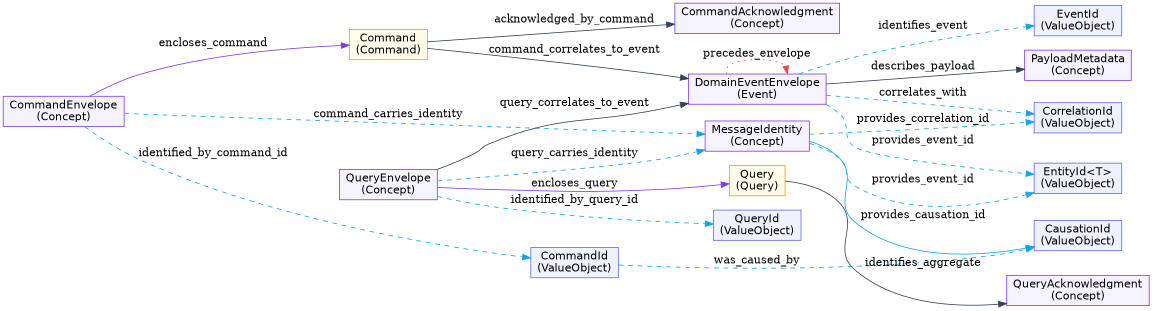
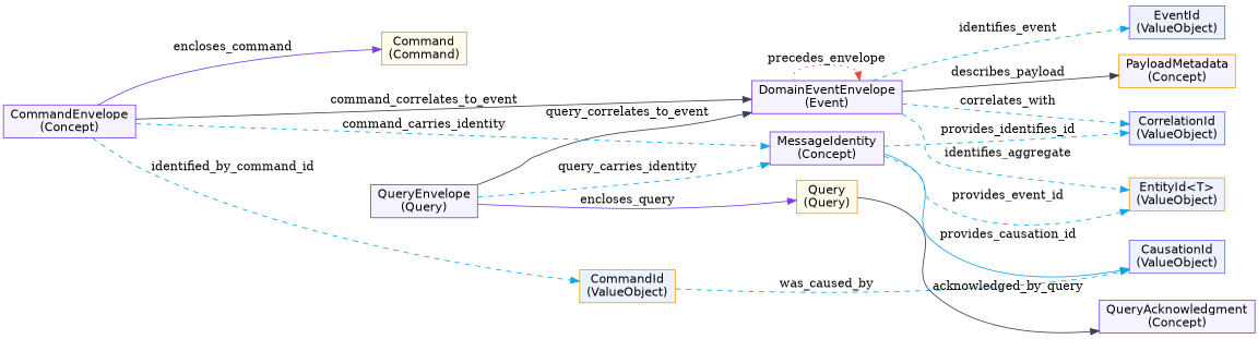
  digraph {
    rankdir=LR
    node [color="#7c3aed" fillcolor="#f5f3ff" fontname=Helvetica shape=box style=filled]
    edge [color="#0ea5e9" style=dashed]
    n1 [color="#6366f1" fillcolor="#eef2ff" label="CausationId\n(ValueObject)"]
    n2 [color="#f59e0b" fillcolor="#fffbeb" label="Command\n(Command)"]
-   n3 [label="CommandAcknowledgment\n(Concept)"]
    n4 [label="CommandEnvelope\n(Concept)"]
-   n5 [color="#6366f1" fillcolor="#eef2ff" label="CommandId\n(ValueObject)"]
+   n5 [color="#f59e0b" fillcolor="#eef2ff" label="CommandId\n(ValueObject)"]
    n6 [label="DomainEventEnvelope\n(Event)"]
    n7 [label="MessageIdentity\n(Concept)"]
    n8 [color="#6366f1" fillcolor="#eef2ff" label="CorrelationId\n(ValueObject)"]
-   n9 [color="#6366f1" fillcolor="#eef2ff" label="EntityId<T>\n(ValueObject)"]
+   n9 [color="#f59e0b" fillcolor="#eef2ff" label="EntityId<T>\n(ValueObject)"]
    n10 [color="#6366f1" fillcolor="#eef2ff" label="EventId\n(ValueObject)"]
-   n11 [label="PayloadMetadata\n(Concept)"]
+   n11 [color="#f59e0b" label="PayloadMetadata\n(Concept)"]
    n12 [color="#f59e0b" fillcolor="#fffbeb" label="Query\n(Query)"]
    n13 [label="QueryAcknowledgment\n(Concept)"]
-   n14 [label="QueryEnvelope\n(Concept)"]
-   n15 [color="#6366f1" fillcolor="#eef2ff" label="QueryId\n(ValueObject)"]
-   n2 -> n3 [color="#374151" label=acknowledged_by_command style=solid]
+   n14 [label="QueryEnvelope\n(Query)"]
    n4 -> n2 [color="#7c3aed" label=encloses_command style=solid]
    n4 -> n5 [label=identified_by_command_id]
-   n2 -> n6 [color="#374151" label=command_correlates_to_event style=solid]
+   n4 -> n6 [color="#374151" label=command_correlates_to_event style=solid]
    n4 -> n7 [label=command_carries_identity]
    n5 -> n1 [label=was_caused_by]
    n6 -> n6 [color="#ef4444" label=precedes_envelope style=dotted]
    n6 -> n8 [label=correlates_with]
-   n6 -> n9 [label=provides_event_id]
+   n6 -> n9 [label=identifies_aggregate]
    n6 -> n10 [label=identifies_event]
    n6 -> n11 [color="#374151" label=describes_payload style=solid]
    n7 -> n1 [label=provides_causation_id style=solid]
-   n7 -> n8 [label=provides_correlation_id]
+   n7 -> n8 [label=provides_identifies_id]
    n7 -> n9 [label=provides_event_id]
-   n12 -> n13 [color="#374151" label=identifies_aggregate style=solid]
+   n12 -> n13 [color="#374151" label=acknowledged_by_query style=solid]
    n14 -> n6 [color="#374151" label=query_correlates_to_event style=solid]
    n14 -> n7 [label=query_carries_identity]
    n14 -> n12 [color="#7c3aed" label=encloses_query style=solid]
-   n14 -> n15 [label=identified_by_query_id]
  }
